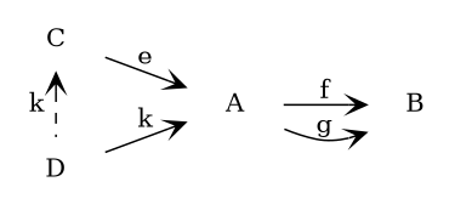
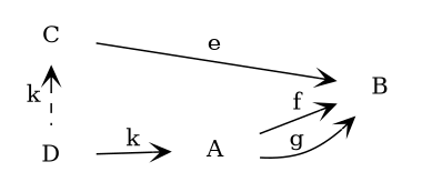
  digraph {
    rankdir=LR
    node [shape=plaintext]
    edge [arrowhead=vee arrowtail=vee]
    C
    D
    A
    B
    subgraph sub_1 {
      rank=same
      C
      D
    }
    C -> D [dir=back label=k style=dashed]
-   C -> A [label=e]
+   C -> B [label=e]
    D -> A [label=k]
    A -> B [label=f]
    A -> B [label=g]
  }
